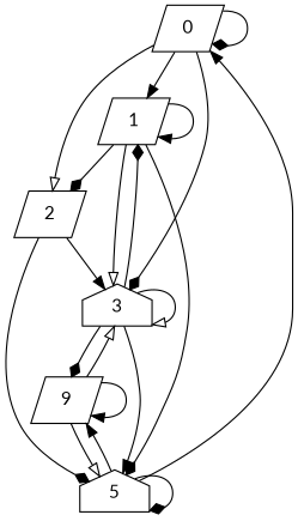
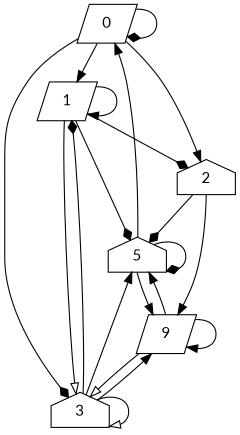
  digraph {
    fontname=Lato
    node [fontname=Lato shape=parallelogram]
    edge [arrowhead=diamond fontname=Lato]
    n1 [label=0]
    n2 [label=1]
-   n3 [label=2]
+   n3 [label=2 shape=house]
    n4 [label=3 shape=house]
    n5 [label=5 shape=house]
    n6 [label=9]
    n1 -> n1
    n1 -> n2 [arrowhead=normal]
-   n1 -> n3 [arrowhead=onormal]
+   n1 -> n3 [arrowhead=normal]
    n1 -> n4
    n2 -> n2 [arrowhead=normal]
    n2 -> n3
    n2 -> n4 [arrowhead=onormal]
    n2 -> n5
    n3 -> n5
-   n3 -> n4 [arrowhead=normal]
+   n3 -> n6 [arrowhead=normal]
    n4 -> n2
    n4 -> n4 [arrowhead=onormal]
    n4 -> n5 [arrowhead=normal]
-   n4 -> n6
+   n4 -> n6 [arrowhead=normal]
    n5 -> n1 [arrowhead=normal]
    n5 -> n5
    n5 -> n6 [arrowhead=normal]
    n6 -> n4 [arrowhead=onormal]
-   n6 -> n5 [arrowhead=onormal]
+   n6 -> n5 [arrowhead=normal]
    n6 -> n6 [arrowhead=normal]
  }
